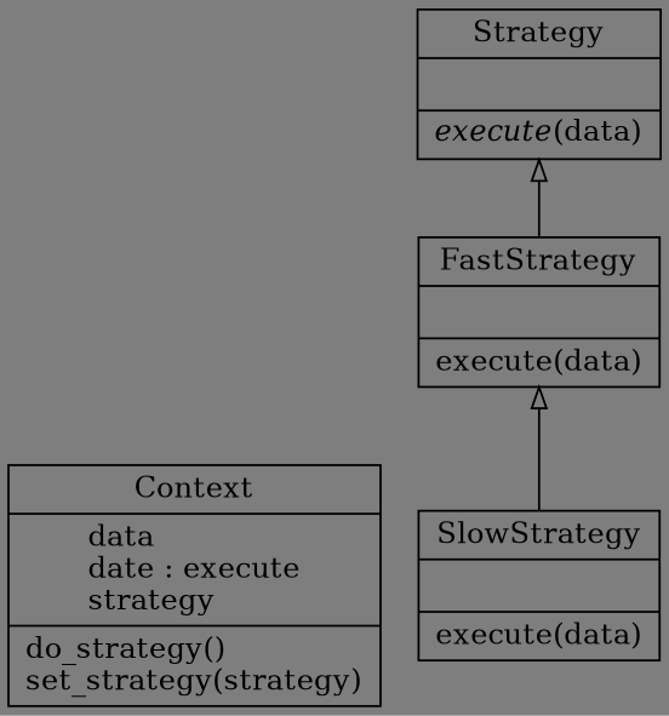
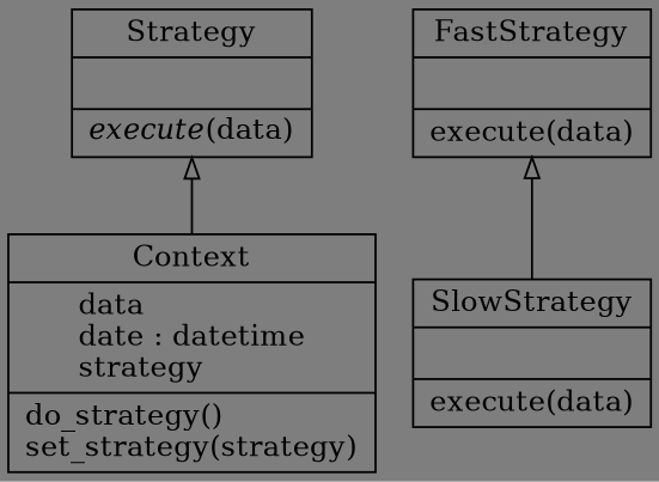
  digraph {
    bgcolor="#7e7e7e"
    rankdir=BT
    node [color=black fontcolor=black shape=record style=solid]
    edge [arrowhead=empty arrowtail=none]
-   n1 [label=<{Context|data<br ALIGN="LEFT"/>date : execute<br ALIGN="LEFT"/>strategy<br ALIGN="LEFT"/>|do_strategy()<br ALIGN="LEFT"/>set_strategy(strategy)<br ALIGN="LEFT"/>}>]
+   n1 [label=<{Context|data<br ALIGN="LEFT"/>date : datetime<br ALIGN="LEFT"/>strategy<br ALIGN="LEFT"/>|do_strategy()<br ALIGN="LEFT"/>set_strategy(strategy)<br ALIGN="LEFT"/>}>]
    n2 [label=<{FastStrategy|<br ALIGN="LEFT"/>|execute(data)<br ALIGN="LEFT"/>}>]
    n3 [label=<{Strategy|<br ALIGN="LEFT"/>|<I>execute</I>(data)<br ALIGN="LEFT"/>}>]
    n4 [label=<{SlowStrategy|<br ALIGN="LEFT"/>|execute(data)<br ALIGN="LEFT"/>}>]
-   n2 -> n3
+   n1 -> n3
    n4 -> n2
  }
